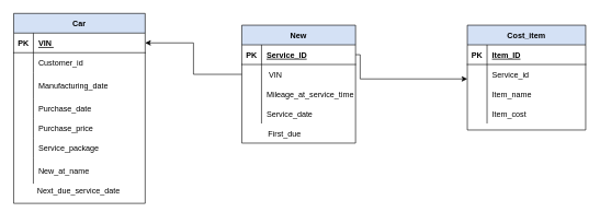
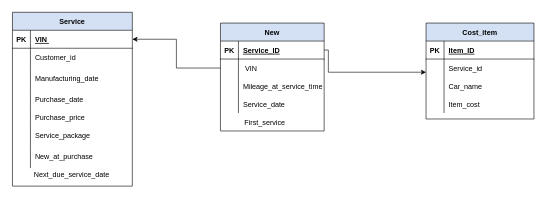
  <mxCell id="0" />
  <mxCell id="1" parent="0" />
  <mxCell id="2" value="New" style="shape=table;startSize=30;container=1;collapsible=1;childLayout=tableLayout;fixedRows=1;rowLines=0;fontStyle=1;align=center;resizeLast=1;fillColor=#D4E1F5;" parent="1" vertex="1"><mxGeometry x="367" y="38" width="173" height="180" as="geometry" /></mxCell>
  <mxCell id="3" value="" style="shape=partialRectangle;collapsible=0;dropTarget=0;pointerEvents=0;fillColor=none;top=0;left=0;bottom=1;right=0;points=[[0,0.5],[1,0.5]];portConstraint=eastwest;" parent="2" vertex="1"><mxGeometry y="30" width="173" height="30" as="geometry" /></mxCell>
  <mxCell id="4" value="PK" style="shape=partialRectangle;connectable=0;fillColor=none;top=0;left=0;bottom=0;right=0;fontStyle=1;overflow=hidden;" parent="3" vertex="1"><mxGeometry width="30" height="30" as="geometry"><mxRectangle width="30" height="30" as="alternateBounds" /></mxGeometry></mxCell>
  <mxCell id="5" value="Service_ID" style="shape=partialRectangle;connectable=0;fillColor=none;top=0;left=0;bottom=0;right=0;align=left;spacingLeft=6;fontStyle=5;overflow=hidden;" parent="3" vertex="1"><mxGeometry x="30" width="143" height="30" as="geometry"><mxRectangle width="143" height="30" as="alternateBounds" /></mxGeometry></mxCell>
  <mxCell id="6" value="" style="shape=partialRectangle;collapsible=0;dropTarget=0;pointerEvents=0;fillColor=none;top=0;left=0;bottom=0;right=0;points=[[0,0.5],[1,0.5]];portConstraint=eastwest;" parent="2" vertex="1"><mxGeometry y="60" width="173" height="30" as="geometry" /></mxCell>
  <mxCell id="7" value="" style="shape=partialRectangle;connectable=0;fillColor=none;top=0;left=0;bottom=0;right=0;editable=1;overflow=hidden;" parent="6" vertex="1"><mxGeometry width="30" height="30" as="geometry"><mxRectangle width="30" height="30" as="alternateBounds" /></mxGeometry></mxCell>
  <mxCell id="8" value=" VIN" style="shape=partialRectangle;connectable=0;fillColor=none;top=0;left=0;bottom=0;right=0;align=left;spacingLeft=6;overflow=hidden;" parent="6" vertex="1"><mxGeometry x="30" width="143" height="30" as="geometry"><mxRectangle width="143" height="30" as="alternateBounds" /></mxGeometry></mxCell>
  <mxCell id="9" value="" style="shape=partialRectangle;collapsible=0;dropTarget=0;pointerEvents=0;fillColor=none;top=0;left=0;bottom=0;right=0;points=[[0,0.5],[1,0.5]];portConstraint=eastwest;" parent="2" vertex="1"><mxGeometry y="90" width="173" height="30" as="geometry" /></mxCell>
  <mxCell id="10" value="" style="shape=partialRectangle;connectable=0;fillColor=none;top=0;left=0;bottom=0;right=0;editable=1;overflow=hidden;" parent="9" vertex="1"><mxGeometry width="30" height="30" as="geometry"><mxRectangle width="30" height="30" as="alternateBounds" /></mxGeometry></mxCell>
  <mxCell id="11" value="Mileage_at_service_time" style="shape=partialRectangle;connectable=0;fillColor=none;top=0;left=0;bottom=0;right=0;align=left;spacingLeft=6;overflow=hidden;" parent="9" vertex="1"><mxGeometry x="30" width="143" height="30" as="geometry"><mxRectangle width="143" height="30" as="alternateBounds" /></mxGeometry></mxCell>
  <mxCell id="12" value="" style="shape=partialRectangle;collapsible=0;dropTarget=0;pointerEvents=0;fillColor=none;top=0;left=0;bottom=0;right=0;points=[[0,0.5],[1,0.5]];portConstraint=eastwest;" parent="2" vertex="1"><mxGeometry y="120" width="173" height="30" as="geometry" /></mxCell>
  <mxCell id="13" value="" style="shape=partialRectangle;connectable=0;fillColor=none;top=0;left=0;bottom=0;right=0;editable=1;overflow=hidden;" parent="12" vertex="1"><mxGeometry width="30" height="30" as="geometry"><mxRectangle width="30" height="30" as="alternateBounds" /></mxGeometry></mxCell>
  <mxCell id="14" value="Service_date" style="shape=partialRectangle;connectable=0;fillColor=none;top=0;left=0;bottom=0;right=0;align=left;spacingLeft=6;overflow=hidden;" parent="12" vertex="1"><mxGeometry x="30" width="143" height="30" as="geometry"><mxRectangle width="143" height="30" as="alternateBounds" /></mxGeometry></mxCell>
- <mxCell id="15" value="Car" style="shape=table;startSize=30;container=1;collapsible=1;childLayout=tableLayout;fixedRows=1;rowLines=0;fontStyle=1;align=center;resizeLast=1;shadow=0;strokeColor=#000000;fillColor=#D4E1F5;" parent="1" vertex="1"><mxGeometry x="20" y="20" width="200" height="290" as="geometry"><mxRectangle x="360" y="90" width="50" height="30" as="alternateBounds" /></mxGeometry></mxCell>
+ <mxCell id="15" value="Service" style="shape=table;startSize=30;container=1;collapsible=1;childLayout=tableLayout;fixedRows=1;rowLines=0;fontStyle=1;align=center;resizeLast=1;shadow=0;strokeColor=#000000;fillColor=#D4E1F5;" parent="1" vertex="1"><mxGeometry x="20" y="20" width="200" height="290" as="geometry"><mxRectangle x="360" y="90" width="50" height="30" as="alternateBounds" /></mxGeometry></mxCell>
  <mxCell id="16" value="" style="shape=partialRectangle;collapsible=0;dropTarget=0;pointerEvents=0;fillColor=none;top=0;left=0;bottom=1;right=0;points=[[0,0.5],[1,0.5]];portConstraint=eastwest;" parent="15" vertex="1"><mxGeometry y="30" width="200" height="30" as="geometry" /></mxCell>
  <mxCell id="17" value="PK" style="shape=partialRectangle;connectable=0;fillColor=none;top=0;left=0;bottom=0;right=0;fontStyle=1;overflow=hidden;" parent="16" vertex="1"><mxGeometry width="30" height="30" as="geometry"><mxRectangle width="30" height="30" as="alternateBounds" /></mxGeometry></mxCell>
  <mxCell id="18" value="VIN " style="shape=partialRectangle;connectable=0;fillColor=none;top=0;left=0;bottom=0;right=0;align=left;spacingLeft=6;fontStyle=5;overflow=hidden;shadow=1;strokeColor=#000000;" parent="16" vertex="1"><mxGeometry x="30" width="170" height="30" as="geometry"><mxRectangle width="170" height="30" as="alternateBounds" /></mxGeometry></mxCell>
  <mxCell id="19" value="" style="shape=partialRectangle;collapsible=0;dropTarget=0;pointerEvents=0;fillColor=none;top=0;left=0;bottom=0;right=0;points=[[0,0.5],[1,0.5]];portConstraint=eastwest;" parent="15" vertex="1"><mxGeometry y="60" width="200" height="30" as="geometry" /></mxCell>
  <mxCell id="20" value="" style="shape=partialRectangle;connectable=0;fillColor=none;top=0;left=0;bottom=0;right=0;editable=1;overflow=hidden;" parent="19" vertex="1"><mxGeometry width="30" height="30" as="geometry"><mxRectangle width="30" height="30" as="alternateBounds" /></mxGeometry></mxCell>
  <mxCell id="21" value="Customer_id " style="shape=partialRectangle;connectable=0;fillColor=none;top=0;left=0;bottom=0;right=0;align=left;spacingLeft=6;overflow=hidden;shadow=1;strokeColor=#000000;" parent="19" vertex="1"><mxGeometry x="30" width="170" height="30" as="geometry"><mxRectangle width="170" height="30" as="alternateBounds" /></mxGeometry></mxCell>
  <mxCell id="22" value="" style="shape=partialRectangle;collapsible=0;dropTarget=0;pointerEvents=0;fillColor=none;top=0;left=0;bottom=0;right=0;points=[[0,0.5],[1,0.5]];portConstraint=eastwest;" parent="15" vertex="1"><mxGeometry y="90" width="200" height="40" as="geometry" /></mxCell>
  <mxCell id="23" value="" style="shape=partialRectangle;connectable=0;fillColor=none;top=0;left=0;bottom=0;right=0;editable=1;overflow=hidden;" parent="22" vertex="1"><mxGeometry width="30" height="40" as="geometry"><mxRectangle width="30" height="40" as="alternateBounds" /></mxGeometry></mxCell>
  <mxCell id="24" value="Manufacturing_date" style="shape=partialRectangle;connectable=0;fillColor=none;top=0;left=0;bottom=0;right=0;align=left;spacingLeft=6;overflow=hidden;shadow=1;strokeColor=#000000;" parent="22" vertex="1"><mxGeometry x="30" width="170" height="40" as="geometry"><mxRectangle width="170" height="40" as="alternateBounds" /></mxGeometry></mxCell>
  <mxCell id="25" value="" style="shape=partialRectangle;collapsible=0;dropTarget=0;pointerEvents=0;fillColor=none;top=0;left=0;bottom=0;right=0;points=[[0,0.5],[1,0.5]];portConstraint=eastwest;" parent="15" vertex="1"><mxGeometry y="130" width="200" height="30" as="geometry" /></mxCell>
  <mxCell id="26" value="" style="shape=partialRectangle;connectable=0;fillColor=none;top=0;left=0;bottom=0;right=0;editable=1;overflow=hidden;" parent="25" vertex="1"><mxGeometry width="30" height="30" as="geometry"><mxRectangle width="30" height="30" as="alternateBounds" /></mxGeometry></mxCell>
  <mxCell id="27" value="Purchase_date" style="shape=partialRectangle;connectable=0;fillColor=none;top=0;left=0;bottom=0;right=0;align=left;spacingLeft=6;overflow=hidden;shadow=1;strokeColor=#000000;" parent="25" vertex="1"><mxGeometry x="30" width="170" height="30" as="geometry"><mxRectangle width="170" height="30" as="alternateBounds" /></mxGeometry></mxCell>
  <mxCell id="28" value="" style="shape=partialRectangle;collapsible=0;dropTarget=0;pointerEvents=0;fillColor=none;top=0;left=0;bottom=0;right=0;points=[[0,0.5],[1,0.5]];portConstraint=eastwest;" parent="15" vertex="1"><mxGeometry y="160" width="200" height="30" as="geometry" /></mxCell>
  <mxCell id="29" value="" style="shape=partialRectangle;connectable=0;fillColor=none;top=0;left=0;bottom=0;right=0;editable=1;overflow=hidden;" parent="28" vertex="1"><mxGeometry width="30" height="30" as="geometry"><mxRectangle width="30" height="30" as="alternateBounds" /></mxGeometry></mxCell>
  <mxCell id="30" value="Purchase_price" style="shape=partialRectangle;connectable=0;fillColor=none;top=0;left=0;bottom=0;right=0;align=left;spacingLeft=6;overflow=hidden;shadow=1;strokeColor=#000000;" parent="28" vertex="1"><mxGeometry x="30" width="170" height="30" as="geometry"><mxRectangle width="170" height="30" as="alternateBounds" /></mxGeometry></mxCell>
  <mxCell id="31" value="" style="shape=partialRectangle;collapsible=0;dropTarget=0;pointerEvents=0;fillColor=none;top=0;left=0;bottom=0;right=0;points=[[0,0.5],[1,0.5]];portConstraint=eastwest;" parent="15" vertex="1"><mxGeometry y="190" width="200" height="30" as="geometry" /></mxCell>
  <mxCell id="32" value="" style="shape=partialRectangle;connectable=0;fillColor=none;top=0;left=0;bottom=0;right=0;editable=1;overflow=hidden;" parent="31" vertex="1"><mxGeometry width="30" height="30" as="geometry"><mxRectangle width="30" height="30" as="alternateBounds" /></mxGeometry></mxCell>
  <mxCell id="33" value="Service_package" style="shape=partialRectangle;connectable=0;fillColor=none;top=0;left=0;bottom=0;right=0;align=left;spacingLeft=6;overflow=hidden;shadow=1;strokeColor=#000000;" parent="31" vertex="1"><mxGeometry x="30" width="170" height="30" as="geometry"><mxRectangle width="170" height="30" as="alternateBounds" /></mxGeometry></mxCell>
  <mxCell id="34" value="" style="shape=partialRectangle;collapsible=0;dropTarget=0;pointerEvents=0;fillColor=none;top=0;left=0;bottom=0;right=0;points=[[0,0.5],[1,0.5]];portConstraint=eastwest;" parent="15" vertex="1"><mxGeometry y="220" width="200" height="40" as="geometry" /></mxCell>
  <mxCell id="35" value="" style="shape=partialRectangle;connectable=0;fillColor=none;top=0;left=0;bottom=0;right=0;editable=1;overflow=hidden;" parent="34" vertex="1"><mxGeometry width="30" height="40" as="geometry"><mxRectangle width="30" height="40" as="alternateBounds" /></mxGeometry></mxCell>
- <mxCell id="36" value="New_at_name" style="shape=partialRectangle;connectable=0;fillColor=none;top=0;left=0;bottom=0;right=0;align=left;spacingLeft=6;overflow=hidden;shadow=1;strokeColor=#000000;" parent="34" vertex="1"><mxGeometry x="30" width="170" height="40" as="geometry"><mxRectangle width="170" height="40" as="alternateBounds" /></mxGeometry></mxCell>
+ <mxCell id="36" value="New_at_purchase" style="shape=partialRectangle;connectable=0;fillColor=none;top=0;left=0;bottom=0;right=0;align=left;spacingLeft=6;overflow=hidden;shadow=1;strokeColor=#000000;" parent="34" vertex="1"><mxGeometry x="30" width="170" height="40" as="geometry"><mxRectangle width="170" height="40" as="alternateBounds" /></mxGeometry></mxCell>
  <mxCell id="37" value="Cost_item" style="shape=table;startSize=30;container=1;collapsible=1;childLayout=tableLayout;fixedRows=1;rowLines=0;fontStyle=1;align=center;resizeLast=1;fillColor=#D4E1F5;" parent="1" vertex="1"><mxGeometry x="710" y="38" width="180" height="160" as="geometry" /></mxCell>
  <mxCell id="38" value="" style="shape=partialRectangle;collapsible=0;dropTarget=0;pointerEvents=0;fillColor=none;top=0;left=0;bottom=1;right=0;points=[[0,0.5],[1,0.5]];portConstraint=eastwest;" parent="37" vertex="1"><mxGeometry y="30" width="180" height="30" as="geometry" /></mxCell>
  <mxCell id="39" value="PK" style="shape=partialRectangle;connectable=0;fillColor=none;top=0;left=0;bottom=0;right=0;fontStyle=1;overflow=hidden;" parent="38" vertex="1"><mxGeometry width="30" height="30" as="geometry"><mxRectangle width="30" height="30" as="alternateBounds" /></mxGeometry></mxCell>
  <mxCell id="40" value="Item_ID" style="shape=partialRectangle;connectable=0;fillColor=none;top=0;left=0;bottom=0;right=0;align=left;spacingLeft=6;fontStyle=5;overflow=hidden;" parent="38" vertex="1"><mxGeometry x="30" width="150" height="30" as="geometry"><mxRectangle width="150" height="30" as="alternateBounds" /></mxGeometry></mxCell>
  <mxCell id="41" value="" style="shape=partialRectangle;collapsible=0;dropTarget=0;pointerEvents=0;fillColor=none;top=0;left=0;bottom=0;right=0;points=[[0,0.5],[1,0.5]];portConstraint=eastwest;" parent="37" vertex="1"><mxGeometry y="60" width="180" height="30" as="geometry" /></mxCell>
  <mxCell id="42" value="" style="shape=partialRectangle;connectable=0;fillColor=none;top=0;left=0;bottom=0;right=0;editable=1;overflow=hidden;" parent="41" vertex="1"><mxGeometry width="30" height="30" as="geometry"><mxRectangle width="30" height="30" as="alternateBounds" /></mxGeometry></mxCell>
  <mxCell id="43" value="Service_id" style="shape=partialRectangle;connectable=0;fillColor=none;top=0;left=0;bottom=0;right=0;align=left;spacingLeft=6;overflow=hidden;" parent="41" vertex="1"><mxGeometry x="30" width="150" height="30" as="geometry"><mxRectangle width="150" height="30" as="alternateBounds" /></mxGeometry></mxCell>
  <mxCell id="44" value="" style="shape=partialRectangle;collapsible=0;dropTarget=0;pointerEvents=0;fillColor=none;top=0;left=0;bottom=0;right=0;points=[[0,0.5],[1,0.5]];portConstraint=eastwest;" parent="37" vertex="1"><mxGeometry y="90" width="180" height="30" as="geometry" /></mxCell>
  <mxCell id="45" value="" style="shape=partialRectangle;connectable=0;fillColor=none;top=0;left=0;bottom=0;right=0;editable=1;overflow=hidden;" parent="44" vertex="1"><mxGeometry width="30" height="30" as="geometry"><mxRectangle width="30" height="30" as="alternateBounds" /></mxGeometry></mxCell>
- <mxCell id="46" value="Item_name" style="shape=partialRectangle;connectable=0;fillColor=none;top=0;left=0;bottom=0;right=0;align=left;spacingLeft=6;overflow=hidden;" parent="44" vertex="1"><mxGeometry x="30" width="150" height="30" as="geometry"><mxRectangle width="150" height="30" as="alternateBounds" /></mxGeometry></mxCell>
+ <mxCell id="46" value="Car_name" style="shape=partialRectangle;connectable=0;fillColor=none;top=0;left=0;bottom=0;right=0;align=left;spacingLeft=6;overflow=hidden;" parent="44" vertex="1"><mxGeometry x="30" width="150" height="30" as="geometry"><mxRectangle width="150" height="30" as="alternateBounds" /></mxGeometry></mxCell>
  <mxCell id="47" value="" style="shape=partialRectangle;collapsible=0;dropTarget=0;pointerEvents=0;fillColor=none;top=0;left=0;bottom=0;right=0;points=[[0,0.5],[1,0.5]];portConstraint=eastwest;" parent="37" vertex="1"><mxGeometry y="120" width="180" height="30" as="geometry" /></mxCell>
  <mxCell id="48" value="" style="shape=partialRectangle;connectable=0;fillColor=none;top=0;left=0;bottom=0;right=0;editable=1;overflow=hidden;" parent="47" vertex="1"><mxGeometry width="30" height="30" as="geometry"><mxRectangle width="30" height="30" as="alternateBounds" /></mxGeometry></mxCell>
  <mxCell id="49" value="Item_cost" style="shape=partialRectangle;connectable=0;fillColor=none;top=0;left=0;bottom=0;right=0;align=left;spacingLeft=6;overflow=hidden;" parent="47" vertex="1"><mxGeometry x="30" width="150" height="30" as="geometry"><mxRectangle width="150" height="30" as="alternateBounds" /></mxGeometry></mxCell>
  <mxCell id="50" style="edgeStyle=orthogonalEdgeStyle;rounded=0;orthogonalLoop=1;jettySize=auto;html=1;" parent="1" source="3" target="41" edge="1"><mxGeometry relative="1" as="geometry"><mxPoint x="547" y="100" as="sourcePoint" /><Array as="points"><mxPoint x="547" y="83" /><mxPoint x="547" y="120" /></Array></mxGeometry></mxCell>
  <mxCell id="51" style="edgeStyle=orthogonalEdgeStyle;rounded=0;orthogonalLoop=1;jettySize=auto;html=1;" parent="1" source="6" target="16" edge="1"><mxGeometry relative="1" as="geometry" /></mxCell>
  <mxCell id="52" value="Next_due_service_date" style="shape=partialRectangle;connectable=0;fillColor=none;top=0;left=0;bottom=0;right=0;align=left;spacingLeft=6;overflow=hidden;" vertex="1" parent="1"><mxGeometry x="48" y="260" width="144" height="60" as="geometry"><mxRectangle width="170" height="40" as="alternateBounds" /></mxGeometry></mxCell>
- <mxCell id="53" value=" First_due " style="shape=partialRectangle;connectable=0;fillColor=none;top=0;left=0;bottom=0;right=0;align=left;spacingLeft=6;overflow=hidden;" vertex="1" parent="1"><mxGeometry x="396" y="188" width="150" height="30" as="geometry"><mxRectangle width="150" height="30" as="alternateBounds" /></mxGeometry></mxCell>
+ <mxCell id="53" value=" First_service " style="shape=partialRectangle;connectable=0;fillColor=none;top=0;left=0;bottom=0;right=0;align=left;spacingLeft=6;overflow=hidden;" vertex="1" parent="1"><mxGeometry x="396" y="188" width="150" height="30" as="geometry"><mxRectangle width="150" height="30" as="alternateBounds" /></mxGeometry></mxCell>
